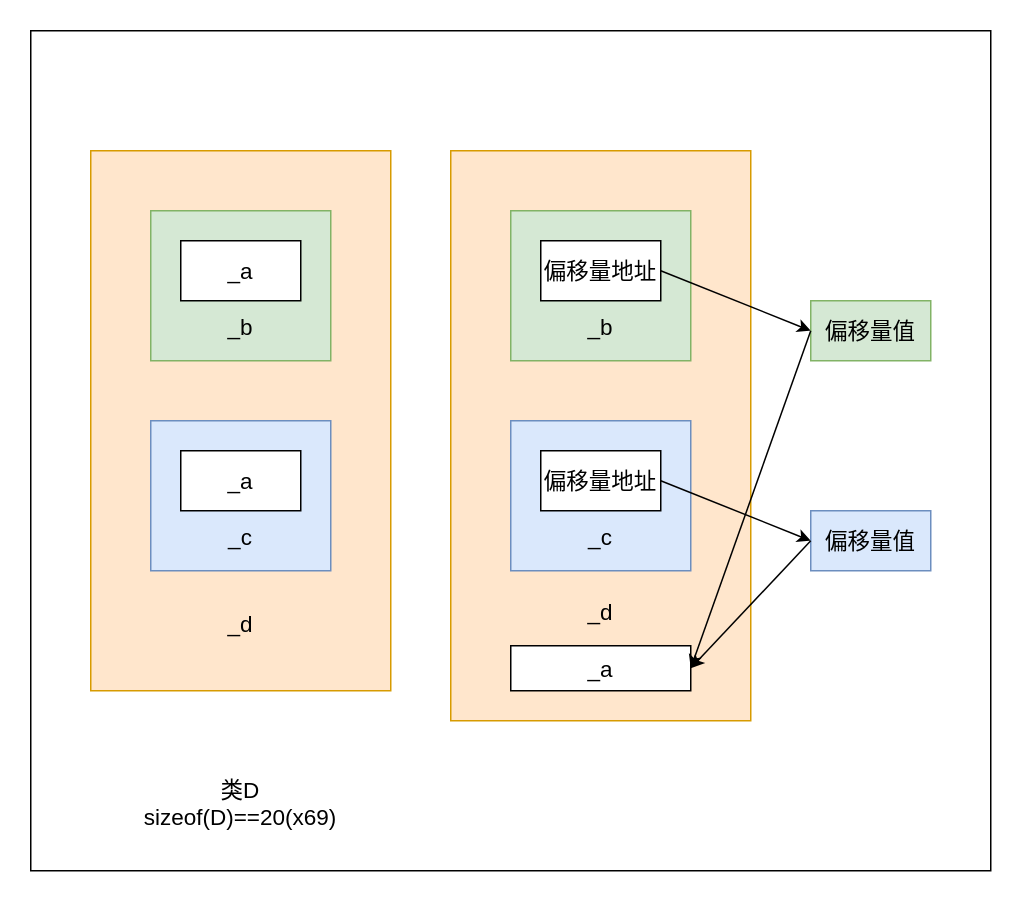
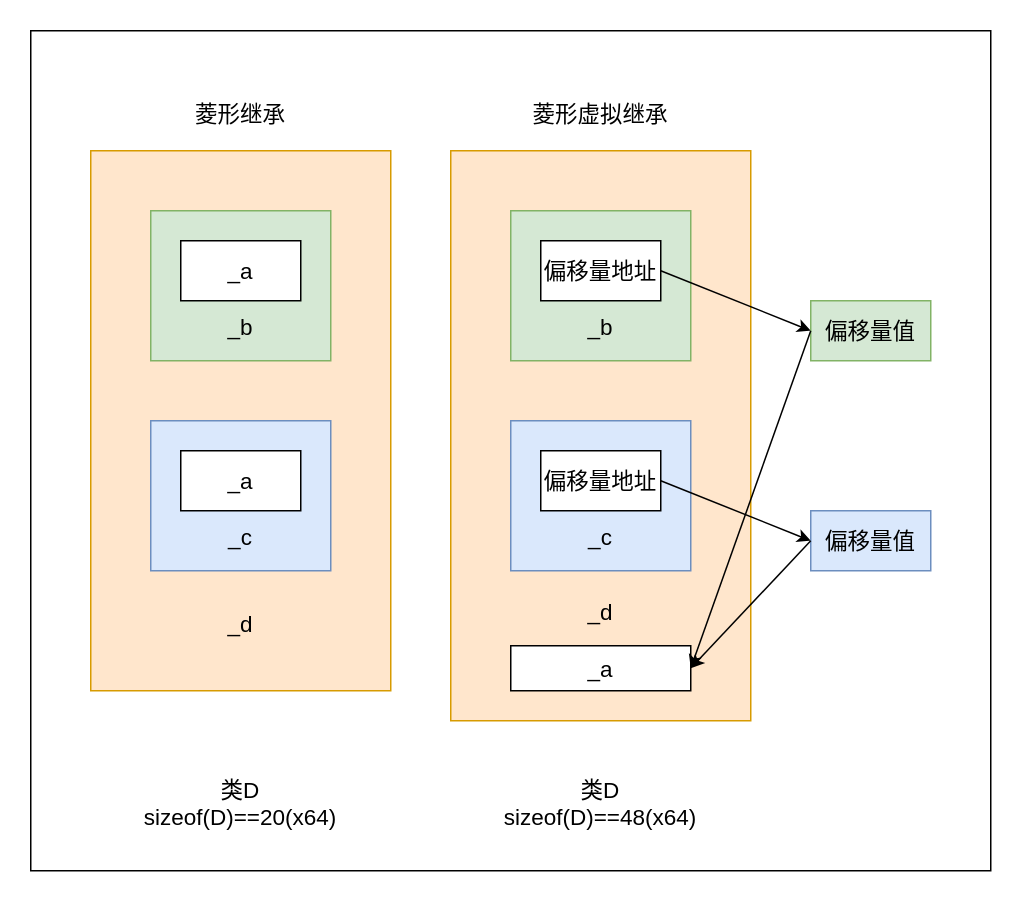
  <mxCell id="0" />
  <mxCell id="1" parent="0" />
  <mxCell id="2" value="" style="rounded=0;whiteSpace=wrap;html=1;fontSize=15;" parent="1" vertex="1"><mxGeometry x="20" y="20" width="640" height="560" as="geometry" /></mxCell>
  <mxCell id="3" value="&lt;br&gt;&lt;br&gt;&lt;br&gt;&lt;br&gt;&lt;br&gt;&lt;br&gt;&lt;br&gt;&lt;br&gt;&lt;br&gt;&lt;br&gt;&lt;br&gt;&lt;br&gt;&lt;br&gt;&lt;br&gt;&lt;br&gt;_d" style="rounded=0;whiteSpace=wrap;html=1;fontSize=15;fillColor=#ffe6cc;strokeColor=#d79b00;" parent="1" vertex="1"><mxGeometry x="60" y="100" width="200" height="360" as="geometry" /></mxCell>
  <mxCell id="4" value="&lt;br&gt;&lt;br&gt;&lt;br&gt;_b" style="rounded=0;whiteSpace=wrap;html=1;fontSize=15;fillColor=#d5e8d4;strokeColor=#82b366;" parent="1" vertex="1"><mxGeometry x="100" y="140" width="120" height="100" as="geometry" /></mxCell>
  <mxCell id="5" value="&lt;font style=&quot;font-size: 15px;&quot;&gt;_a&lt;/font&gt;" style="rounded=0;whiteSpace=wrap;html=1;" parent="1" vertex="1"><mxGeometry x="120" y="160" width="80" height="40" as="geometry" /></mxCell>
  <mxCell id="6" value="&lt;br&gt;&lt;br&gt;&lt;br&gt;_c" style="rounded=0;whiteSpace=wrap;html=1;fontSize=15;fillColor=#dae8fc;strokeColor=#6c8ebf;" parent="1" vertex="1"><mxGeometry x="100" y="280" width="120" height="100" as="geometry" /></mxCell>
  <mxCell id="7" value="&lt;font style=&quot;font-size: 15px;&quot;&gt;_a&lt;/font&gt;" style="rounded=0;whiteSpace=wrap;html=1;" parent="1" vertex="1"><mxGeometry x="120" y="300" width="80" height="40" as="geometry" /></mxCell>
  <mxCell id="8" value="&lt;br&gt;&lt;br&gt;&lt;br&gt;&lt;br&gt;&lt;br&gt;&lt;br&gt;&lt;br&gt;&lt;br&gt;&lt;br&gt;&lt;br&gt;&lt;br&gt;&lt;br&gt;&lt;br&gt;_d" style="rounded=0;whiteSpace=wrap;html=1;fontSize=15;fillColor=#ffe6cc;strokeColor=#d79b00;" parent="1" vertex="1"><mxGeometry x="300" y="100" width="200" height="380" as="geometry" /></mxCell>
  <mxCell id="9" value="&lt;br&gt;&lt;br&gt;&lt;br&gt;_b" style="rounded=0;whiteSpace=wrap;html=1;fontSize=15;fillColor=#d5e8d4;strokeColor=#82b366;" parent="1" vertex="1"><mxGeometry x="340" y="140" width="120" height="100" as="geometry" /></mxCell>
  <mxCell id="10" value="&lt;span style=&quot;font-size: 15px;&quot;&gt;偏移量地址&lt;/span&gt;" style="rounded=0;whiteSpace=wrap;html=1;" parent="1" vertex="1"><mxGeometry x="360" y="160" width="80" height="40" as="geometry" /></mxCell>
  <mxCell id="11" value="&lt;br&gt;&lt;br&gt;&lt;br&gt;_c" style="rounded=0;whiteSpace=wrap;html=1;fontSize=15;fillColor=#dae8fc;strokeColor=#6c8ebf;" parent="1" vertex="1"><mxGeometry x="340" y="280" width="120" height="100" as="geometry" /></mxCell>
  <mxCell id="12" value="&lt;span style=&quot;font-size: 15px;&quot;&gt;偏移量地址&lt;/span&gt;" style="rounded=0;whiteSpace=wrap;html=1;" parent="1" vertex="1"><mxGeometry x="360" y="300" width="80" height="40" as="geometry" /></mxCell>
  <mxCell id="13" value="_a" style="rounded=0;whiteSpace=wrap;html=1;fontSize=15;" parent="1" vertex="1"><mxGeometry x="340" y="430" width="120" height="30" as="geometry" /></mxCell>
+ <mxCell id="14" value="菱形继承" style="text;html=1;strokeColor=none;fillColor=none;align=center;verticalAlign=middle;whiteSpace=wrap;rounded=0;fontSize=15;" parent="1" vertex="1"><mxGeometry x="60" y="60" width="200" height="30" as="geometry" /></mxCell>
+ <mxCell id="15" value="菱形虚拟继承" style="text;html=1;strokeColor=none;fillColor=none;align=center;verticalAlign=middle;whiteSpace=wrap;rounded=0;fontSize=15;" parent="1" vertex="1"><mxGeometry x="300" y="60" width="200" height="30" as="geometry" /></mxCell>
  <mxCell id="16" value="" style="endArrow=classic;html=1;fontSize=15;exitX=1;exitY=0.5;exitDx=0;exitDy=0;entryX=0;entryY=0.5;entryDx=0;entryDy=0;" parent="1" source="10" target="20" edge="1"><mxGeometry width="50" height="50" relative="1" as="geometry"><mxPoint x="600" y="230" as="sourcePoint" /><mxPoint x="540" y="180" as="targetPoint" /></mxGeometry></mxCell>
  <mxCell id="17" value="" style="endArrow=classic;html=1;fontSize=15;exitX=1;exitY=0.5;exitDx=0;exitDy=0;entryX=0;entryY=0.5;entryDx=0;entryDy=0;" parent="1" source="12" target="21" edge="1"><mxGeometry width="50" height="50" relative="1" as="geometry"><mxPoint x="560" y="350" as="sourcePoint" /><mxPoint x="540" y="320" as="targetPoint" /></mxGeometry></mxCell>
- <mxCell id="18" value="类D&lt;br&gt;sizeof(D)==20(x69)" style="text;html=1;strokeColor=none;fillColor=none;align=center;verticalAlign=middle;whiteSpace=wrap;rounded=0;fontSize=15;" parent="1" vertex="1"><mxGeometry x="60" y="510" width="200" height="50" as="geometry" /></mxCell>
+ <mxCell id="18" value="类D&lt;br&gt;sizeof(D)==20(x64)" style="text;html=1;strokeColor=none;fillColor=none;align=center;verticalAlign=middle;whiteSpace=wrap;rounded=0;fontSize=15;" parent="1" vertex="1"><mxGeometry x="60" y="510" width="200" height="50" as="geometry" /></mxCell>
+ <mxCell id="19" value="类D&lt;br&gt;sizeof(D)==48(x64)" style="text;html=1;strokeColor=none;fillColor=none;align=center;verticalAlign=middle;whiteSpace=wrap;rounded=0;fontSize=15;" parent="1" vertex="1"><mxGeometry x="300" y="510" width="200" height="50" as="geometry" /></mxCell>
  <mxCell id="20" value="&lt;font style=&quot;font-size: 15px;&quot;&gt;偏移量值&lt;/font&gt;" style="rounded=0;whiteSpace=wrap;html=1;fillColor=#d5e8d4;strokeColor=#82b366;" parent="1" vertex="1"><mxGeometry x="540" y="200" width="80" height="40" as="geometry" /></mxCell>
  <mxCell id="21" value="偏移量值" style="rounded=0;whiteSpace=wrap;html=1;fontSize=15;fillColor=#dae8fc;strokeColor=#6c8ebf;" parent="1" vertex="1"><mxGeometry x="540" y="340" width="80" height="40" as="geometry" /></mxCell>
  <mxCell id="22" value="" style="endArrow=classic;html=1;fontSize=15;exitX=0;exitY=0.5;exitDx=0;exitDy=0;entryX=1;entryY=0.5;entryDx=0;entryDy=0;" parent="1" source="20" target="13" edge="1"><mxGeometry width="50" height="50" relative="1" as="geometry"><mxPoint x="580" y="480" as="sourcePoint" /><mxPoint x="630" y="430" as="targetPoint" /></mxGeometry></mxCell>
  <mxCell id="23" value="" style="endArrow=classic;html=1;fontSize=15;exitX=0;exitY=0.5;exitDx=0;exitDy=0;entryX=1;entryY=0.5;entryDx=0;entryDy=0;" parent="1" source="21" target="13" edge="1"><mxGeometry width="50" height="50" relative="1" as="geometry"><mxPoint x="560" y="540" as="sourcePoint" /><mxPoint x="610" y="490" as="targetPoint" /></mxGeometry></mxCell>
